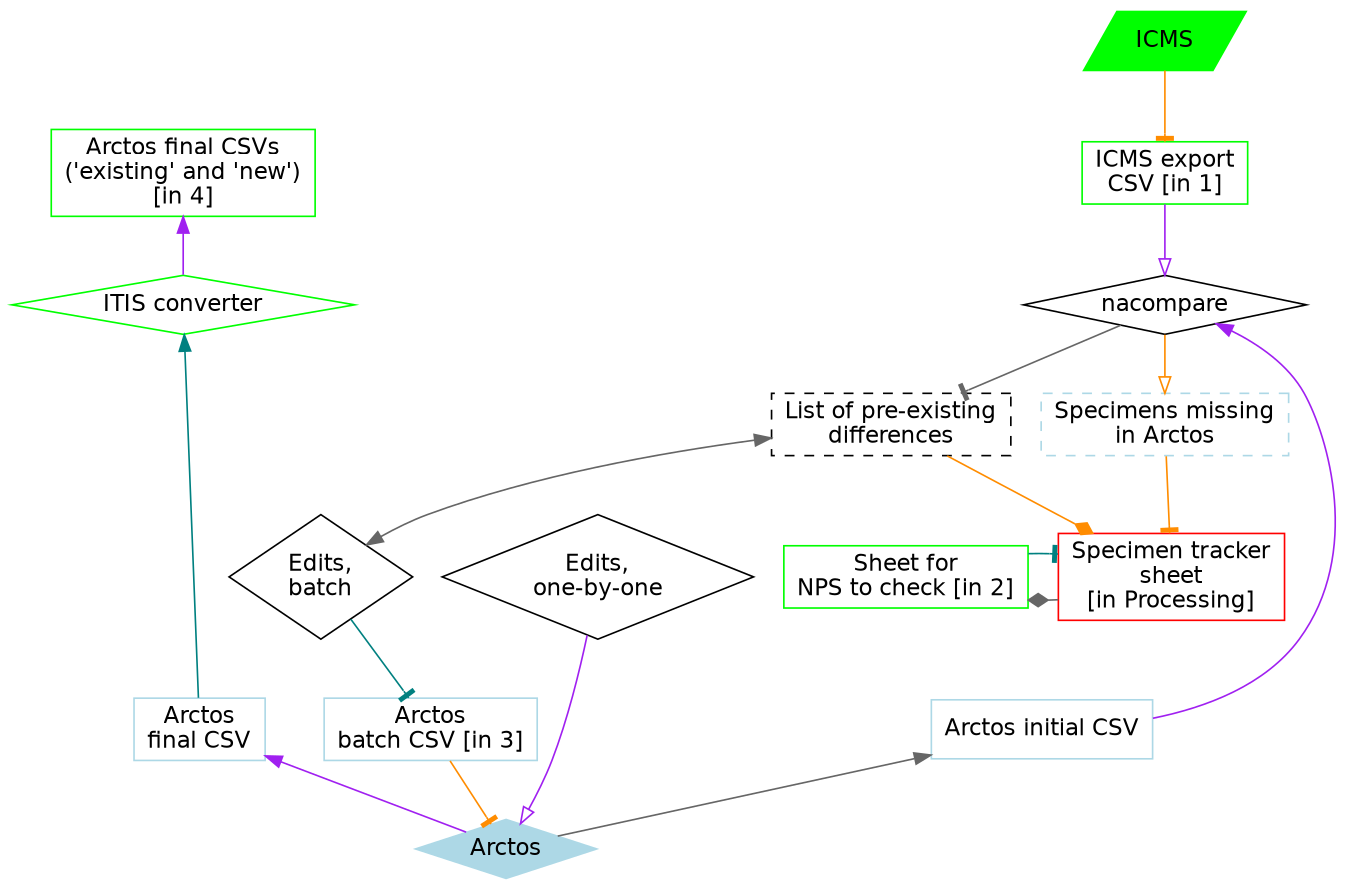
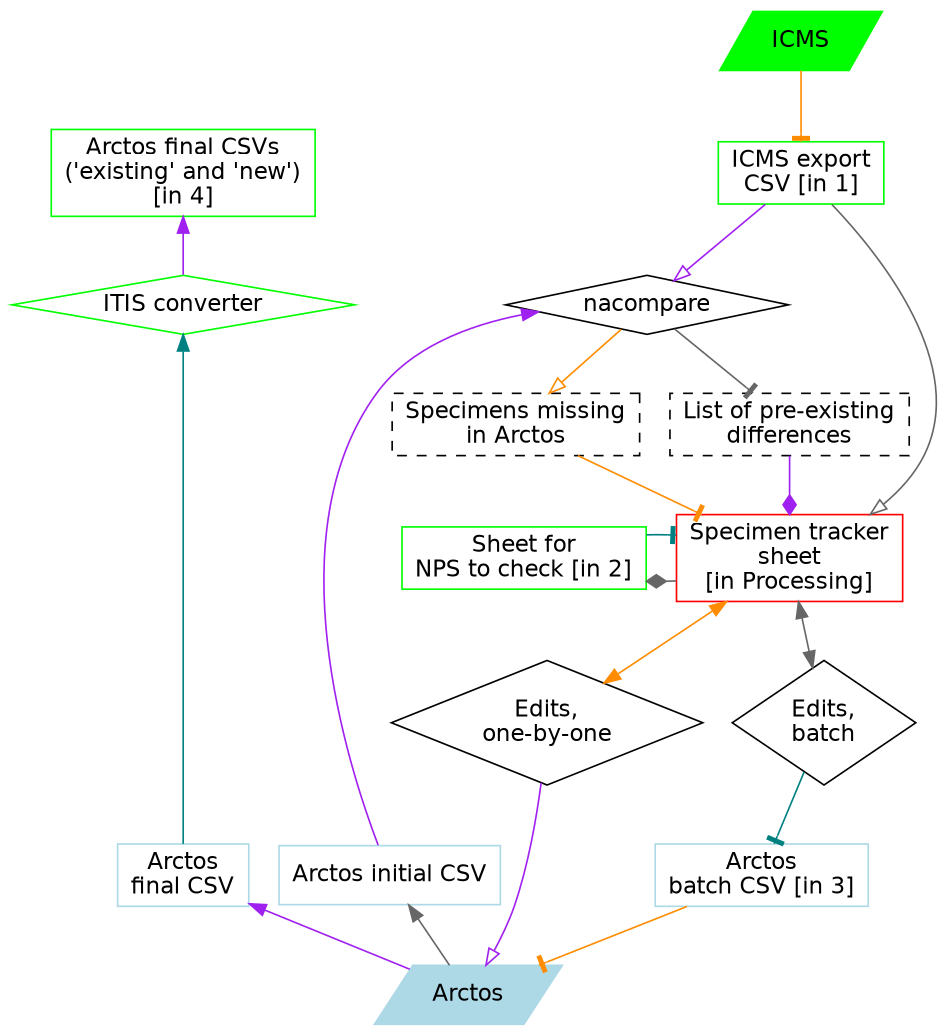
  digraph {
    newrank=true
    ranksep=0.5
    node [fontname=Helvetica shape=box]
    edge [color=purple fontname=Courier]
    n1 [color=green label="ICMS export\nCSV [in 1]"]
    n2 [color=green label="Arctos final CSVs\n('existing' and 'new')\n[in 4]"]
    nacompare [shape=diamond]
    n4 [color=green label="ITIS converter" shape=diamond]
    n5 [color=red label="Specimen tracker\nsheet\n[in Processing]"]
    n6 [color=green label="Sheet for\nNPS to check [in 2]"]
    n7 [label="List of pre-existing\ndifferences" style=dashed]
-   n8 [label="Specimens missing\nin Arctos" style=dashed color=lightblue]
+   n8 [label="Specimens missing\nin Arctos" style=dashed]
    n9 [label="Edits,\none-by-one" shape=diamond]
    n10 [label="Edits,\nbatch" shape=diamond]
    n11 [color=lightblue label="Arctos initial CSV"]
    n12 [color=lightblue label="Arctos\nfinal CSV"]
    n13 [color=lightblue label="Arctos\nbatch CSV [in 3]"]
-   n14 [color=lightblue label=Arctos shape=diamond style=filled]
+   n14 [color=lightblue label=Arctos shape=parallelogram style=filled]
    n15 [color=green label=ICMS shape=parallelogram style=filled]
    subgraph sub_1 {
      rank=same
      n1
      n2
    }
    subgraph sub_2 {
      rank=same
      nacompare
      n4
    }
    subgraph sub_3 {
      rank=same
      n5
      n6
    }
    subgraph sub_4 {
      rank=same
      n7
      n8
    }
    subgraph sub_5 {
      rank=same
      n9
      n10
    }
    subgraph sub_6 {
      rank=same
      n11
      n12
      n13
    }
    n1 -> nacompare [arrowhead=onormal]
+   n1 -> n5 [arrowhead=onormal color=gray40]
    n2 -> n4 [dir=back]
    nacompare -> n7 [arrowhead=tee color=gray40]
    nacompare -> n8 [arrowhead=onormal color=darkorange]
    nacompare -> n11 [dir=back]
    n4 -> n12 [color=teal dir=back]
    n5 -> n6 [arrowhead=diamond color=gray40]
-   n7 -> n10 [color=gray40 dir=both]
+   n5 -> n9 [color=darkorange dir=both]
+   n5 -> n10 [color=gray40 dir=both]
    n6 -> n5 [arrowhead=tee color=teal]
-   n7 -> n5 [arrowhead=diamond color=darkorange]
+   n7 -> n5 [arrowhead=diamond]
    n8 -> n5 [arrowhead=tee color=darkorange]
    n9 -> n14 [arrowhead=onormal]
    n10 -> n13 [arrowhead=tee color=teal]
    n11 -> n14 [color=gray40 dir=back]
    n12 -> n14 [dir=back]
    n13 -> n14 [arrowhead=tee color=darkorange]
    n15 -> n1 [arrowhead=tee color=darkorange]
  }
